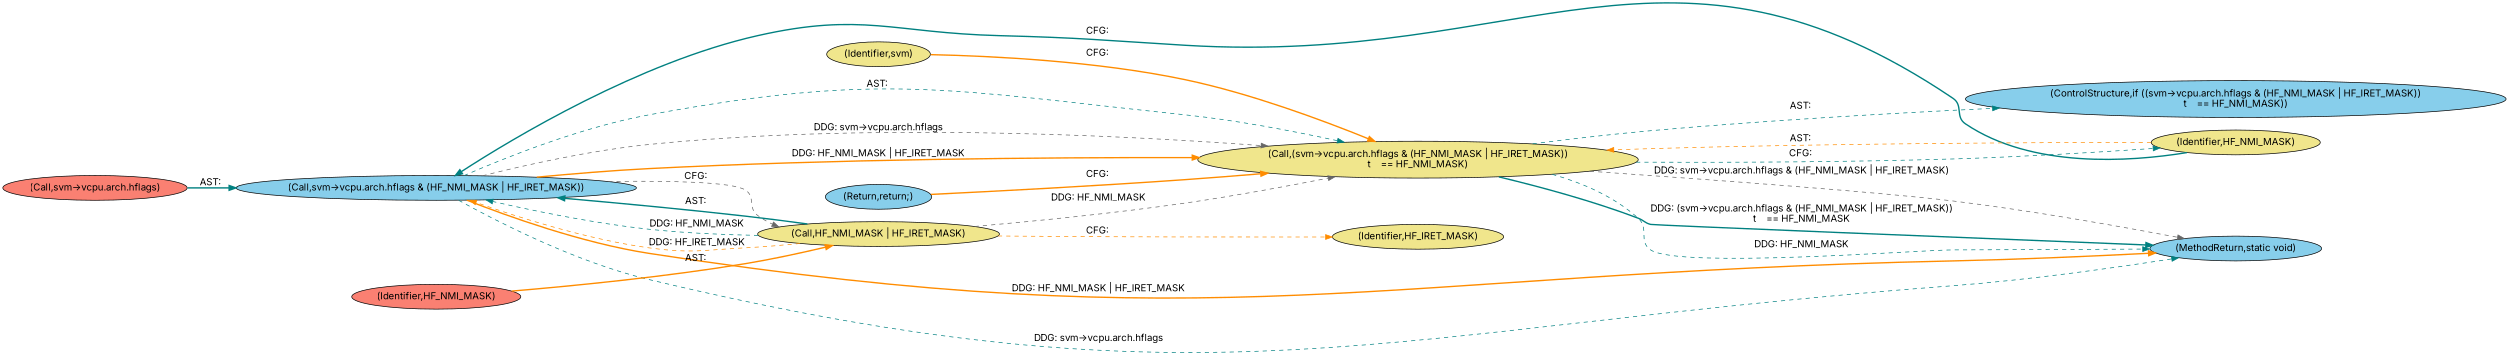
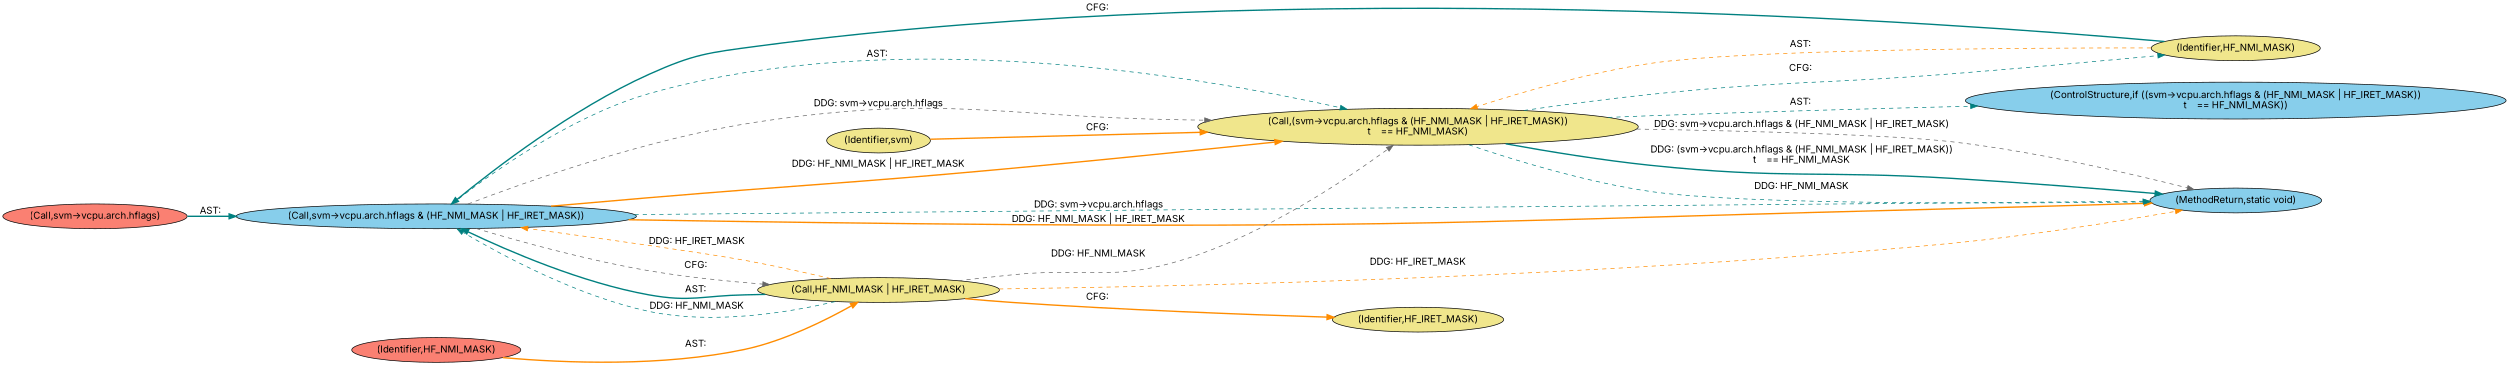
  digraph {
    fontname=Inter
    rankdir=LR
    node [fillcolor=khaki fontname=Inter style=filled]
    edge [color=teal fontname=Inter style=dashed]
    n1 [fillcolor=skyblue label="(Call,svm->vcpu.arch.hflags & (HF_NMI_MASK | HF_IRET_MASK))"]
    n2 [label="(Call,HF_NMI_MASK | HF_IRET_MASK)"]
    n3 [label="(Call,(svm->vcpu.arch.hflags & (HF_NMI_MASK | HF_IRET_MASK))\n\t    == HF_NMI_MASK)"]
    n4 [fillcolor=skyblue label="(MethodReturn,static void)"]
    n5 [label="(Identifier,HF_IRET_MASK)"]
    n6 [fillcolor=skyblue label="(ControlStructure,if ((svm->vcpu.arch.hflags & (HF_NMI_MASK | HF_IRET_MASK))\n\t    == HF_NMI_MASK))"]
    n7 [label="(Identifier,HF_NMI_MASK)"]
-   n8 [fillcolor=skyblue label="(Return,return;)"]
    n9 [fillcolor=salmon label="(Identifier,HF_NMI_MASK)"]
    n10 [label="(Identifier,svm)"]
    n11 [fillcolor=salmon label="(Call,svm->vcpu.arch.hflags)"]
    n1 -> n2 [color=gray40 label="CFG: "]
    n1 -> n3 [label="AST: "]
    n1 -> n3 [color=gray40 label="DDG: svm->vcpu.arch.hflags"]
    n1 -> n3 [color=darkorange label="DDG: HF_NMI_MASK | HF_IRET_MASK" style=bold]
    n1 -> n4 [label="DDG: svm->vcpu.arch.hflags"]
    n1 -> n4 [color=darkorange label="DDG: HF_NMI_MASK | HF_IRET_MASK" style=bold]
    n2 -> n1 [label="AST: " style=bold]
    n2 -> n1 [label="DDG: HF_NMI_MASK"]
    n2 -> n1 [color=darkorange label="DDG: HF_IRET_MASK"]
    n2 -> n3 [color=gray40 label="DDG: HF_NMI_MASK"]
-   n2 -> n5 [color=darkorange label="CFG: "]
+   n2 -> n4 [color=darkorange label="DDG: HF_IRET_MASK"]
+   n2 -> n5 [color=darkorange label="CFG: " style=bold]
    n3 -> n4 [color=gray40 label="DDG: svm->vcpu.arch.hflags & (HF_NMI_MASK | HF_IRET_MASK)"]
    n3 -> n4 [label="DDG: (svm->vcpu.arch.hflags & (HF_NMI_MASK | HF_IRET_MASK))\n\t    == HF_NMI_MASK" style=bold]
    n3 -> n4 [label="DDG: HF_NMI_MASK"]
    n3 -> n6 [label="AST: "]
    n3 -> n7 [label="CFG: "]
    n7 -> n1 [label="CFG: " style=bold]
    n7 -> n3 [color=darkorange label="AST: "]
-   n8 -> n3 [color=darkorange label="CFG: " style=bold]
    n9 -> n2 [color=darkorange label="AST: " style=bold]
    n10 -> n3 [color=darkorange label="CFG: " style=bold]
    n11 -> n1 [label="AST: " style=bold]
  }
